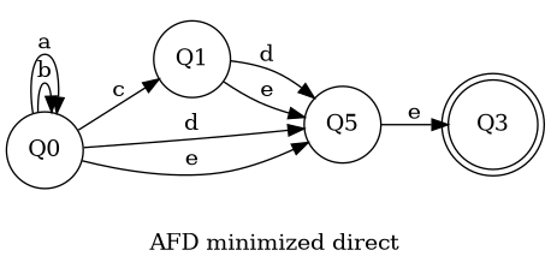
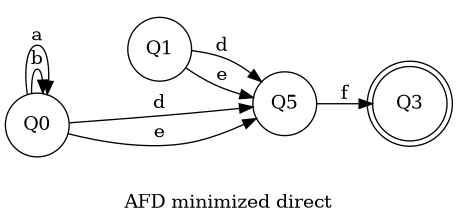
  digraph {
    label="AFD minimized direct"
    rankdir=LR
    node [shape=circle]
    n1 [label=Q0]
    n2 [label=Q1]
    n3 [label=Q5]
    n4 [label=Q3 shape=doublecircle]
    n1 -> n1 [label=b]
    n1 -> n1 [label=a]
-   n1 -> n2 [label=c]
    n1 -> n3 [label=d]
    n1 -> n3 [label=e]
    n2 -> n3 [label=d]
    n2 -> n3 [label=e]
-   n3 -> n4 [label=e]
+   n3 -> n4 [label=f]
  }
